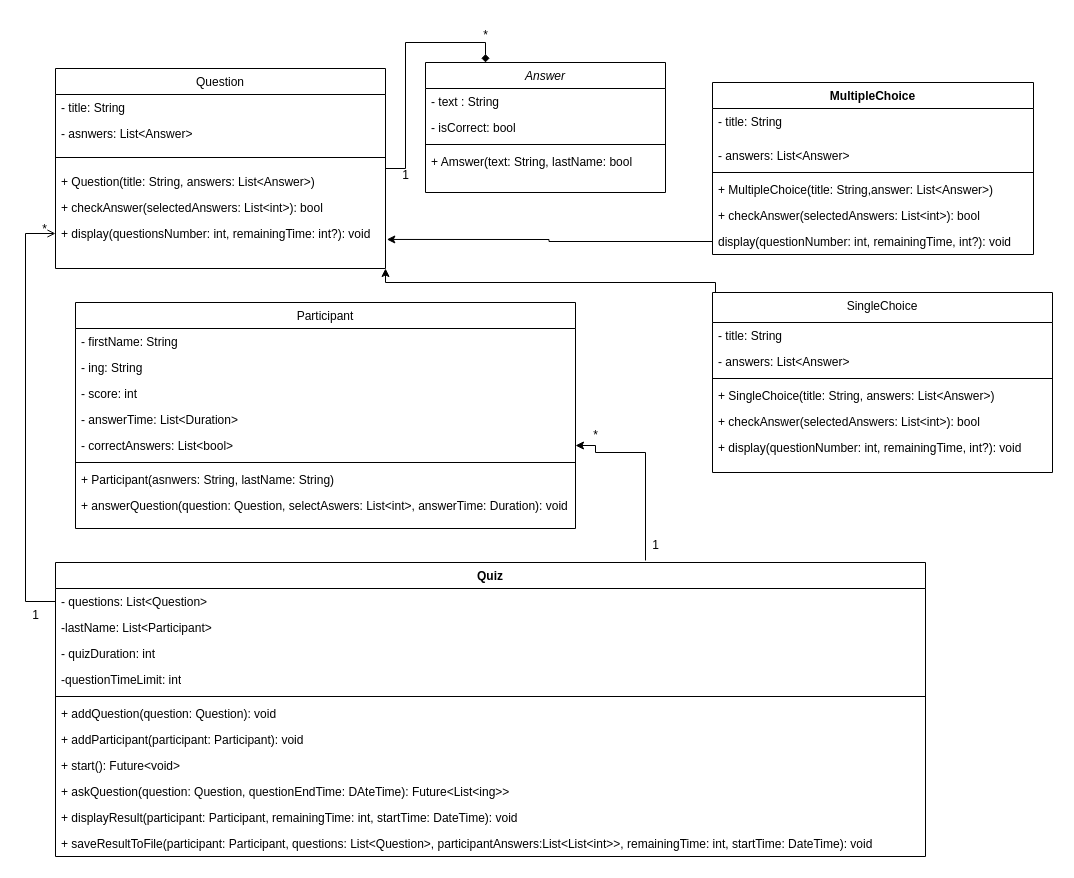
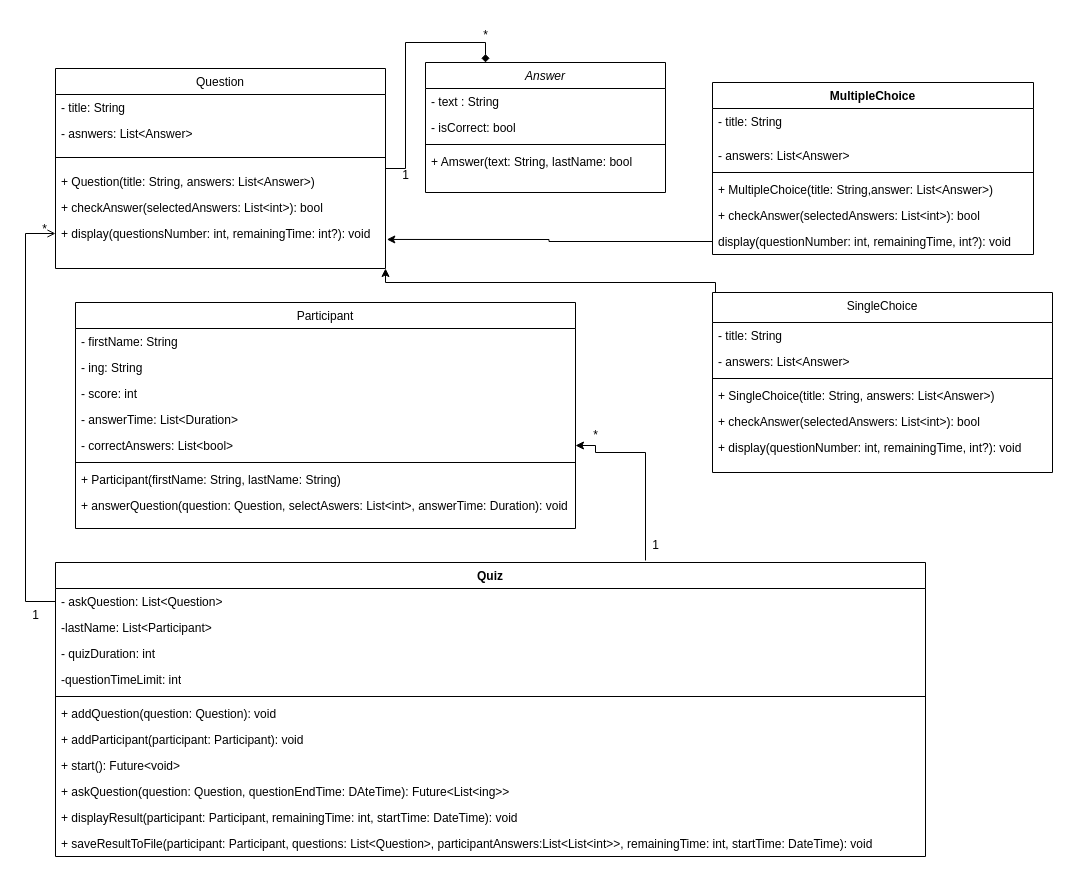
  <mxCell id="0" />
  <mxCell id="1" parent="0" />
  <mxCell id="2" value="Answer" style="swimlane;fontStyle=2;align=center;verticalAlign=top;childLayout=stackLayout;horizontal=1;startSize=26;horizontalStack=0;resizeParent=1;resizeLast=0;collapsible=1;marginBottom=0;rounded=0;shadow=0;strokeWidth=1;" parent="1" vertex="1"><mxGeometry x="425" y="62" width="240" height="130" as="geometry"><mxRectangle x="230" y="140" width="160" height="26" as="alternateBounds" /></mxGeometry></mxCell>
  <mxCell id="3" value="- text : String" style="text;align=left;verticalAlign=top;spacingLeft=4;spacingRight=4;overflow=hidden;rotatable=0;points=[[0,0.5],[1,0.5]];portConstraint=eastwest;" parent="2" vertex="1"><mxGeometry y="26" width="240" height="26" as="geometry" /></mxCell>
  <mxCell id="4" value="- isCorrect: bool" style="text;align=left;verticalAlign=top;spacingLeft=4;spacingRight=4;overflow=hidden;rotatable=0;points=[[0,0.5],[1,0.5]];portConstraint=eastwest;rounded=0;shadow=0;html=0;" parent="2" vertex="1"><mxGeometry y="52" width="240" height="26" as="geometry" /></mxCell>
  <mxCell id="5" value="" style="line;html=1;strokeWidth=1;align=left;verticalAlign=middle;spacingTop=-1;spacingLeft=3;spacingRight=3;rotatable=0;labelPosition=right;points=[];portConstraint=eastwest;" parent="2" vertex="1"><mxGeometry y="78" width="240" height="8" as="geometry" /></mxCell>
  <mxCell id="6" value="+ Amswer(text: String, lastName: bool" style="text;align=left;verticalAlign=top;spacingLeft=4;spacingRight=4;overflow=hidden;rotatable=0;points=[[0,0.5],[1,0.5]];portConstraint=eastwest;" parent="2" vertex="1"><mxGeometry y="86" width="240" height="26" as="geometry" /></mxCell>
  <mxCell id="7" style="edgeStyle=orthogonalEdgeStyle;rounded=0;orthogonalLoop=1;jettySize=auto;html=1;entryX=0.25;entryY=0;entryDx=0;entryDy=0;endArrow=diamond;" edge="1" parent="1" source="8" target="2"><mxGeometry relative="1" as="geometry" /></mxCell>
  <mxCell id="8" value="Question" style="swimlane;fontStyle=0;align=center;verticalAlign=top;childLayout=stackLayout;horizontal=1;startSize=26;horizontalStack=0;resizeParent=1;resizeLast=0;collapsible=1;marginBottom=0;rounded=0;shadow=0;strokeWidth=1;" parent="1" vertex="1"><mxGeometry x="55" y="68" width="330" height="200" as="geometry"><mxRectangle x="130" y="380" width="160" height="26" as="alternateBounds" /></mxGeometry></mxCell>
  <mxCell id="9" value="- title: String&#10;" style="text;align=left;verticalAlign=top;spacingLeft=4;spacingRight=4;overflow=hidden;rotatable=0;points=[[0,0.5],[1,0.5]];portConstraint=eastwest;rounded=0;shadow=0;html=0;" parent="8" vertex="1"><mxGeometry y="26" width="330" height="26" as="geometry" /></mxCell>
  <mxCell id="10" value="- asnwers: List&lt;Answer&gt;" style="text;align=left;verticalAlign=top;spacingLeft=4;spacingRight=4;overflow=hidden;rotatable=0;points=[[0,0.5],[1,0.5]];portConstraint=eastwest;rounded=0;shadow=0;html=0;" vertex="1" parent="8"><mxGeometry y="52" width="330" height="26" as="geometry" /></mxCell>
  <mxCell id="11" value="" style="line;html=1;strokeWidth=1;align=left;verticalAlign=middle;spacingTop=-1;spacingLeft=3;spacingRight=3;rotatable=0;labelPosition=right;points=[];portConstraint=eastwest;" parent="8" vertex="1"><mxGeometry y="78" width="330" height="22" as="geometry" /></mxCell>
  <mxCell id="12" value="+ Question(title: String, answers: List&lt;Answer&gt;)" style="text;align=left;verticalAlign=top;spacingLeft=4;spacingRight=4;overflow=hidden;rotatable=0;points=[[0,0.5],[1,0.5]];portConstraint=eastwest;rounded=0;shadow=0;html=0;" vertex="1" parent="8"><mxGeometry y="100" width="330" height="26" as="geometry" /></mxCell>
  <mxCell id="13" value="+ checkAnswer(selectedAnswers: List&lt;int&gt;): bool" style="text;align=left;verticalAlign=top;spacingLeft=4;spacingRight=4;overflow=hidden;rotatable=0;points=[[0,0.5],[1,0.5]];portConstraint=eastwest;rounded=0;shadow=0;html=0;" vertex="1" parent="8"><mxGeometry y="126" width="330" height="26" as="geometry" /></mxCell>
  <mxCell id="14" value="+ display(questionsNumber: int, remainingTime: int?): void" style="text;align=left;verticalAlign=top;spacingLeft=4;spacingRight=4;overflow=hidden;rotatable=0;points=[[0,0.5],[1,0.5]];portConstraint=eastwest;rounded=0;shadow=0;html=0;" vertex="1" parent="8"><mxGeometry y="152" width="330" height="26" as="geometry" /></mxCell>
  <mxCell id="15" value="SingleChoice" style="swimlane;fontStyle=0;align=center;verticalAlign=top;childLayout=stackLayout;horizontal=1;startSize=30;horizontalStack=0;resizeParent=1;resizeLast=0;collapsible=1;marginBottom=0;rounded=0;shadow=0;strokeWidth=1;" parent="1" vertex="1"><mxGeometry x="712" y="292" width="340" height="180" as="geometry"><mxRectangle x="340" y="380" width="170" height="26" as="alternateBounds" /></mxGeometry></mxCell>
  <mxCell id="16" value="- title: String" style="text;align=left;verticalAlign=top;spacingLeft=4;spacingRight=4;overflow=hidden;rotatable=0;points=[[0,0.5],[1,0.5]];portConstraint=eastwest;" parent="15" vertex="1"><mxGeometry y="30" width="340" height="26" as="geometry" /></mxCell>
  <mxCell id="17" value="- answers: List&lt;Answer&gt;" style="text;align=left;verticalAlign=top;spacingLeft=4;spacingRight=4;overflow=hidden;rotatable=0;points=[[0,0.5],[1,0.5]];portConstraint=eastwest;" vertex="1" parent="15"><mxGeometry y="56" width="340" height="26" as="geometry" /></mxCell>
  <mxCell id="18" value="" style="line;html=1;strokeWidth=1;align=left;verticalAlign=middle;spacingTop=-1;spacingLeft=3;spacingRight=3;rotatable=0;labelPosition=right;points=[];portConstraint=eastwest;" parent="15" vertex="1"><mxGeometry y="82" width="340" height="8" as="geometry" /></mxCell>
  <mxCell id="19" value="+ SingleChoice(title: String, answers: List&lt;Answer&gt;)" style="text;align=left;verticalAlign=top;spacingLeft=4;spacingRight=4;overflow=hidden;rotatable=0;points=[[0,0.5],[1,0.5]];portConstraint=eastwest;" vertex="1" parent="15"><mxGeometry y="90" width="340" height="26" as="geometry" /></mxCell>
  <mxCell id="20" value="+ checkAnswer(selectedAnswers: List&lt;int&gt;): bool" style="text;align=left;verticalAlign=top;spacingLeft=4;spacingRight=4;overflow=hidden;rotatable=0;points=[[0,0.5],[1,0.5]];portConstraint=eastwest;" vertex="1" parent="15"><mxGeometry y="116" width="340" height="26" as="geometry" /></mxCell>
  <mxCell id="21" value="+ display(questionNumber: int, remainingTime, int?): void" style="text;align=left;verticalAlign=top;spacingLeft=4;spacingRight=4;overflow=hidden;rotatable=0;points=[[0,0.5],[1,0.5]];portConstraint=eastwest;" vertex="1" parent="15"><mxGeometry y="142" width="340" height="26" as="geometry" /></mxCell>
  <mxCell id="22" value="Participant" style="swimlane;fontStyle=0;align=center;verticalAlign=top;childLayout=stackLayout;horizontal=1;startSize=26;horizontalStack=0;resizeParent=1;resizeLast=0;collapsible=1;marginBottom=0;rounded=0;shadow=0;strokeWidth=1;" parent="1" vertex="1"><mxGeometry x="75" y="302" width="500" height="226" as="geometry"><mxRectangle x="550" y="140" width="160" height="26" as="alternateBounds" /></mxGeometry></mxCell>
  <mxCell id="23" value="- firstName: String " style="text;align=left;verticalAlign=top;spacingLeft=4;spacingRight=4;overflow=hidden;rotatable=0;points=[[0,0.5],[1,0.5]];portConstraint=eastwest;" parent="22" vertex="1"><mxGeometry y="26" width="500" height="26" as="geometry" /></mxCell>
  <mxCell id="24" value="- ing: String" style="text;align=left;verticalAlign=top;spacingLeft=4;spacingRight=4;overflow=hidden;rotatable=0;points=[[0,0.5],[1,0.5]];portConstraint=eastwest;rounded=0;shadow=0;html=0;" parent="22" vertex="1"><mxGeometry y="52" width="500" height="26" as="geometry" /></mxCell>
  <mxCell id="25" value="- score: int " style="text;align=left;verticalAlign=top;spacingLeft=4;spacingRight=4;overflow=hidden;rotatable=0;points=[[0,0.5],[1,0.5]];portConstraint=eastwest;rounded=0;shadow=0;html=0;" parent="22" vertex="1"><mxGeometry y="78" width="500" height="26" as="geometry" /></mxCell>
  <mxCell id="26" value="- answerTime: List&lt;Duration&gt;&#10;" style="text;align=left;verticalAlign=top;spacingLeft=4;spacingRight=4;overflow=hidden;rotatable=0;points=[[0,0.5],[1,0.5]];portConstraint=eastwest;rounded=0;shadow=0;html=0;" parent="22" vertex="1"><mxGeometry y="104" width="500" height="26" as="geometry" /></mxCell>
  <mxCell id="27" value="- correctAnswers: List&lt;bool&gt;" style="text;align=left;verticalAlign=top;spacingLeft=4;spacingRight=4;overflow=hidden;rotatable=0;points=[[0,0.5],[1,0.5]];portConstraint=eastwest;rounded=0;shadow=0;html=0;" parent="22" vertex="1"><mxGeometry y="130" width="500" height="26" as="geometry" /></mxCell>
  <mxCell id="28" value="" style="line;html=1;strokeWidth=1;align=left;verticalAlign=middle;spacingTop=-1;spacingLeft=3;spacingRight=3;rotatable=0;labelPosition=right;points=[];portConstraint=eastwest;" parent="22" vertex="1"><mxGeometry y="156" width="500" height="8" as="geometry" /></mxCell>
- <mxCell id="29" value="+ Participant(asnwers: String, lastName: String)" style="text;align=left;verticalAlign=top;spacingLeft=4;spacingRight=4;overflow=hidden;rotatable=0;points=[[0,0.5],[1,0.5]];portConstraint=eastwest;" parent="22" vertex="1"><mxGeometry y="164" width="500" height="26" as="geometry" /></mxCell>
+ <mxCell id="29" value="+ Participant(firstName: String, lastName: String)" style="text;align=left;verticalAlign=top;spacingLeft=4;spacingRight=4;overflow=hidden;rotatable=0;points=[[0,0.5],[1,0.5]];portConstraint=eastwest;" parent="22" vertex="1"><mxGeometry y="164" width="500" height="26" as="geometry" /></mxCell>
  <mxCell id="30" value="+ answerQuestion(question: Question, selectAswers: List&lt;int&gt;, answerTime: Duration): void" style="text;align=left;verticalAlign=top;spacingLeft=4;spacingRight=4;overflow=hidden;rotatable=0;points=[[0,0.5],[1,0.5]];portConstraint=eastwest;" parent="22" vertex="1"><mxGeometry y="190" width="500" height="26" as="geometry" /></mxCell>
  <mxCell id="31" value="MultipleChoice" style="swimlane;fontStyle=1;align=center;verticalAlign=top;childLayout=stackLayout;horizontal=1;startSize=26;horizontalStack=0;resizeParent=1;resizeParentMax=0;resizeLast=0;collapsible=1;marginBottom=0;whiteSpace=wrap;html=1;" vertex="1" parent="1"><mxGeometry x="712" y="82" width="321" height="172" as="geometry" /></mxCell>
  <mxCell id="32" value="- title: String" style="text;strokeColor=none;fillColor=none;align=left;verticalAlign=top;spacingLeft=4;spacingRight=4;overflow=hidden;rotatable=0;points=[[0,0.5],[1,0.5]];portConstraint=eastwest;whiteSpace=wrap;html=1;" vertex="1" parent="31"><mxGeometry y="26" width="321" height="34" as="geometry" /></mxCell>
  <mxCell id="33" value="- answers: List&amp;lt;Answer&amp;gt;" style="text;strokeColor=none;fillColor=none;align=left;verticalAlign=top;spacingLeft=4;spacingRight=4;overflow=hidden;rotatable=0;points=[[0,0.5],[1,0.5]];portConstraint=eastwest;whiteSpace=wrap;html=1;" vertex="1" parent="31"><mxGeometry y="60" width="321" height="26" as="geometry" /></mxCell>
  <mxCell id="34" value="" style="line;strokeWidth=1;fillColor=none;align=left;verticalAlign=middle;spacingTop=-1;spacingLeft=3;spacingRight=3;rotatable=0;labelPosition=right;points=[];portConstraint=eastwest;strokeColor=inherit;" vertex="1" parent="31"><mxGeometry y="86" width="321" height="8" as="geometry" /></mxCell>
  <mxCell id="35" value="+ MultipleChoice(title: String,answer: List&amp;lt;Answer&amp;gt;)" style="text;strokeColor=none;fillColor=none;align=left;verticalAlign=top;spacingLeft=4;spacingRight=4;overflow=hidden;rotatable=0;points=[[0,0.5],[1,0.5]];portConstraint=eastwest;whiteSpace=wrap;html=1;" vertex="1" parent="31"><mxGeometry y="94" width="321" height="26" as="geometry" /></mxCell>
  <mxCell id="36" value="&lt;span style=&quot;text-wrap: nowrap;&quot;&gt;+ checkAnswer(selectedAnswers: List&amp;lt;int&amp;gt;): bool&lt;/span&gt;" style="text;strokeColor=none;fillColor=none;align=left;verticalAlign=top;spacingLeft=4;spacingRight=4;overflow=hidden;rotatable=0;points=[[0,0.5],[1,0.5]];portConstraint=eastwest;whiteSpace=wrap;html=1;" vertex="1" parent="31"><mxGeometry y="120" width="321" height="26" as="geometry" /></mxCell>
  <mxCell id="37" value="&lt;span style=&quot;text-wrap: nowrap;&quot;&gt;display(questionNumber: int, remainingTime, int?): void&lt;/span&gt;" style="text;strokeColor=none;fillColor=none;align=left;verticalAlign=top;spacingLeft=4;spacingRight=4;overflow=hidden;rotatable=0;points=[[0,0.5],[1,0.5]];portConstraint=eastwest;whiteSpace=wrap;html=1;" vertex="1" parent="31"><mxGeometry y="146" width="321" height="26" as="geometry" /></mxCell>
  <mxCell id="38" value="" style="edgeStyle=orthogonalEdgeStyle;rounded=0;orthogonalLoop=1;jettySize=auto;html=1;entryX=1;entryY=0.5;entryDx=0;entryDy=0;" edge="1" parent="1" target="27"><mxGeometry relative="1" as="geometry"><mxPoint x="645" y="560" as="sourcePoint" /><Array as="points"><mxPoint x="645" y="452" /><mxPoint x="595" y="452" /><mxPoint x="595" y="445" /></Array></mxGeometry></mxCell>
  <mxCell id="39" value="Quiz" style="swimlane;fontStyle=1;align=center;verticalAlign=top;childLayout=stackLayout;horizontal=1;startSize=26;horizontalStack=0;resizeParent=1;resizeParentMax=0;resizeLast=0;collapsible=1;marginBottom=0;whiteSpace=wrap;html=1;" vertex="1" parent="1"><mxGeometry x="55" y="562" width="870" height="294" as="geometry" /></mxCell>
- <mxCell id="40" value="- questions: List&amp;lt;Question&amp;gt;" style="text;strokeColor=none;fillColor=none;align=left;verticalAlign=top;spacingLeft=4;spacingRight=4;overflow=hidden;rotatable=0;points=[[0,0.5],[1,0.5]];portConstraint=eastwest;whiteSpace=wrap;html=1;" vertex="1" parent="39"><mxGeometry y="26" width="870" height="26" as="geometry" /></mxCell>
+ <mxCell id="40" value="- askQuestion: List&amp;lt;Question&amp;gt;" style="text;strokeColor=none;fillColor=none;align=left;verticalAlign=top;spacingLeft=4;spacingRight=4;overflow=hidden;rotatable=0;points=[[0,0.5],[1,0.5]];portConstraint=eastwest;whiteSpace=wrap;html=1;" vertex="1" parent="39"><mxGeometry y="26" width="870" height="26" as="geometry" /></mxCell>
  <mxCell id="41" value="-lastName: List&amp;lt;Participant&amp;gt;&lt;div&gt;&lt;br&gt;&lt;/div&gt;" style="text;strokeColor=none;fillColor=none;align=left;verticalAlign=top;spacingLeft=4;spacingRight=4;overflow=hidden;rotatable=0;points=[[0,0.5],[1,0.5]];portConstraint=eastwest;whiteSpace=wrap;html=1;" vertex="1" parent="39"><mxGeometry y="52" width="870" height="26" as="geometry" /></mxCell>
  <mxCell id="42" value="- quizDuration: int" style="text;strokeColor=none;fillColor=none;align=left;verticalAlign=top;spacingLeft=4;spacingRight=4;overflow=hidden;rotatable=0;points=[[0,0.5],[1,0.5]];portConstraint=eastwest;whiteSpace=wrap;html=1;" vertex="1" parent="39"><mxGeometry y="78" width="870" height="26" as="geometry" /></mxCell>
  <mxCell id="43" value="-questionTimeLimit: int" style="text;strokeColor=none;fillColor=none;align=left;verticalAlign=top;spacingLeft=4;spacingRight=4;overflow=hidden;rotatable=0;points=[[0,0.5],[1,0.5]];portConstraint=eastwest;whiteSpace=wrap;html=1;" vertex="1" parent="39"><mxGeometry y="104" width="870" height="26" as="geometry" /></mxCell>
  <mxCell id="44" value="" style="line;strokeWidth=1;fillColor=none;align=left;verticalAlign=middle;spacingTop=-1;spacingLeft=3;spacingRight=3;rotatable=0;labelPosition=right;points=[];portConstraint=eastwest;strokeColor=inherit;" vertex="1" parent="39"><mxGeometry y="130" width="870" height="8" as="geometry" /></mxCell>
  <mxCell id="45" value="+ addQuestion(question: Question): void" style="text;strokeColor=none;fillColor=none;align=left;verticalAlign=top;spacingLeft=4;spacingRight=4;overflow=hidden;rotatable=0;points=[[0,0.5],[1,0.5]];portConstraint=eastwest;whiteSpace=wrap;html=1;" vertex="1" parent="39"><mxGeometry y="138" width="870" height="26" as="geometry" /></mxCell>
  <mxCell id="46" value="+ addParticipant(participant: Participant): void&lt;div&gt;&lt;br&gt;&lt;/div&gt;" style="text;strokeColor=none;fillColor=none;align=left;verticalAlign=top;spacingLeft=4;spacingRight=4;overflow=hidden;rotatable=0;points=[[0,0.5],[1,0.5]];portConstraint=eastwest;whiteSpace=wrap;html=1;" vertex="1" parent="39"><mxGeometry y="164" width="870" height="26" as="geometry" /></mxCell>
  <mxCell id="47" value="+ start(): Future&amp;lt;void&amp;gt;&lt;div&gt;&lt;br&gt;&lt;/div&gt;" style="text;strokeColor=none;fillColor=none;align=left;verticalAlign=top;spacingLeft=4;spacingRight=4;overflow=hidden;rotatable=0;points=[[0,0.5],[1,0.5]];portConstraint=eastwest;whiteSpace=wrap;html=1;" vertex="1" parent="39"><mxGeometry y="190" width="870" height="26" as="geometry" /></mxCell>
  <mxCell id="48" value="&lt;div&gt;+ askQuestion(question: Question, questionEndTime: DAteTime): Future&amp;lt;List&amp;lt;ing&amp;gt;&amp;gt;&lt;/div&gt;" style="text;strokeColor=none;fillColor=none;align=left;verticalAlign=top;spacingLeft=4;spacingRight=4;overflow=hidden;rotatable=0;points=[[0,0.5],[1,0.5]];portConstraint=eastwest;whiteSpace=wrap;html=1;" vertex="1" parent="39"><mxGeometry y="216" width="870" height="26" as="geometry" /></mxCell>
  <mxCell id="49" value="&lt;div&gt;+ displayResult(participant: Participant, remainingTime: int, startTime: DateTime): void&lt;/div&gt;" style="text;strokeColor=none;fillColor=none;align=left;verticalAlign=top;spacingLeft=4;spacingRight=4;overflow=hidden;rotatable=0;points=[[0,0.5],[1,0.5]];portConstraint=eastwest;whiteSpace=wrap;html=1;" vertex="1" parent="39"><mxGeometry y="242" width="870" height="26" as="geometry" /></mxCell>
  <mxCell id="50" value="+ saveResultToFile(participant: Participant, questions: List&amp;lt;Question&amp;gt;, participantAnswers:List&amp;lt;List&amp;lt;int&amp;gt;&amp;gt;, remainingTime: int, startTime: DateTime): void" style="text;strokeColor=none;fillColor=none;align=left;verticalAlign=top;spacingLeft=4;spacingRight=4;overflow=hidden;rotatable=0;points=[[0,0.5],[1,0.5]];portConstraint=eastwest;whiteSpace=wrap;html=1;" vertex="1" parent="39"><mxGeometry y="268" width="870" height="26" as="geometry" /></mxCell>
  <mxCell id="51" value="" style="endArrow=open;shadow=0;strokeWidth=1;rounded=0;curved=0;endFill=1;edgeStyle=elbowEdgeStyle;elbow=vertical;exitX=0;exitY=0.5;exitDx=0;exitDy=0;entryX=0;entryY=0.5;entryDx=0;entryDy=0;" edge="1" parent="1" source="40" target="14"><mxGeometry x="0.5" y="41" relative="1" as="geometry"><mxPoint x="585" y="222" as="sourcePoint" /><mxPoint x="335" y="312" as="targetPoint" /><mxPoint x="-40" y="32" as="offset" /><Array as="points"><mxPoint x="25" y="417" /></Array></mxGeometry></mxCell>
  <mxCell id="52" value="*" style="resizable=0;align=right;verticalAlign=bottom;labelBackgroundColor=none;fontSize=12;" connectable="0" vertex="1" parent="51"><mxGeometry x="1" relative="1" as="geometry"><mxPoint x="-7" y="4" as="offset" /></mxGeometry></mxCell>
  <mxCell id="53" style="edgeStyle=orthogonalEdgeStyle;rounded=0;orthogonalLoop=1;jettySize=auto;html=1;entryX=1.004;entryY=0.729;entryDx=0;entryDy=0;entryPerimeter=0;" edge="1" parent="1" source="37" target="14"><mxGeometry relative="1" as="geometry" /></mxCell>
  <mxCell id="54" style="edgeStyle=orthogonalEdgeStyle;rounded=0;orthogonalLoop=1;jettySize=auto;html=1;entryX=1;entryY=1;entryDx=0;entryDy=0;" edge="1" parent="1" target="8"><mxGeometry relative="1" as="geometry"><mxPoint x="715" y="292" as="sourcePoint" /><Array as="points"><mxPoint x="715" y="282" /><mxPoint x="385" y="282" /></Array></mxGeometry></mxCell>
  <mxCell id="55" value="1" style="text;html=1;align=center;verticalAlign=middle;resizable=0;points=[];autosize=1;strokeColor=none;fillColor=none;" vertex="1" parent="1"><mxGeometry x="20" y="600" width="30" height="30" as="geometry" /></mxCell>
  <mxCell id="56" value="1" style="text;html=1;align=center;verticalAlign=middle;resizable=0;points=[];autosize=1;strokeColor=none;fillColor=none;" vertex="1" parent="1"><mxGeometry x="640" y="530" width="30" height="30" as="geometry" /></mxCell>
  <mxCell id="57" value="*" style="text;html=1;align=center;verticalAlign=middle;resizable=0;points=[];autosize=1;strokeColor=none;fillColor=none;" vertex="1" parent="1"><mxGeometry x="580" y="420" width="30" height="30" as="geometry" /></mxCell>
  <mxCell id="58" value="1" style="text;html=1;align=center;verticalAlign=middle;resizable=0;points=[];autosize=1;strokeColor=none;fillColor=none;" vertex="1" parent="1"><mxGeometry x="390" y="160" width="30" height="30" as="geometry" /></mxCell>
  <mxCell id="59" value="*" style="text;html=1;align=center;verticalAlign=middle;resizable=0;points=[];autosize=1;strokeColor=none;fillColor=none;" vertex="1" parent="1"><mxGeometry x="470" y="20" width="30" height="30" as="geometry" /></mxCell>
